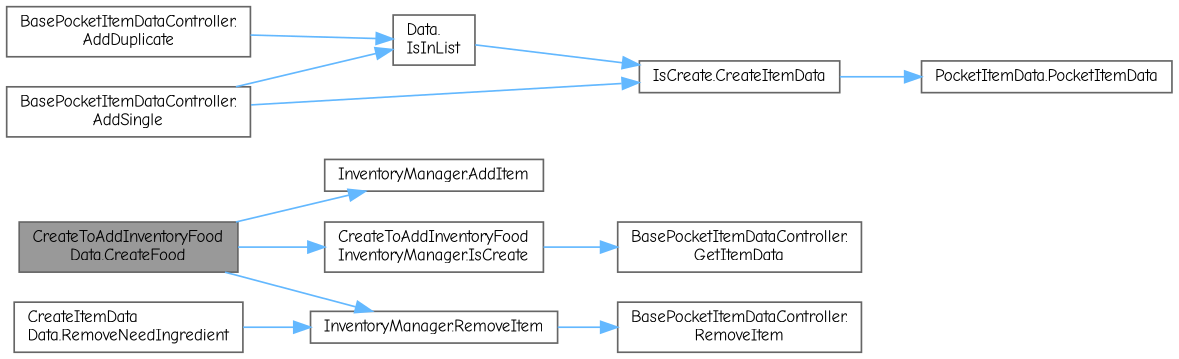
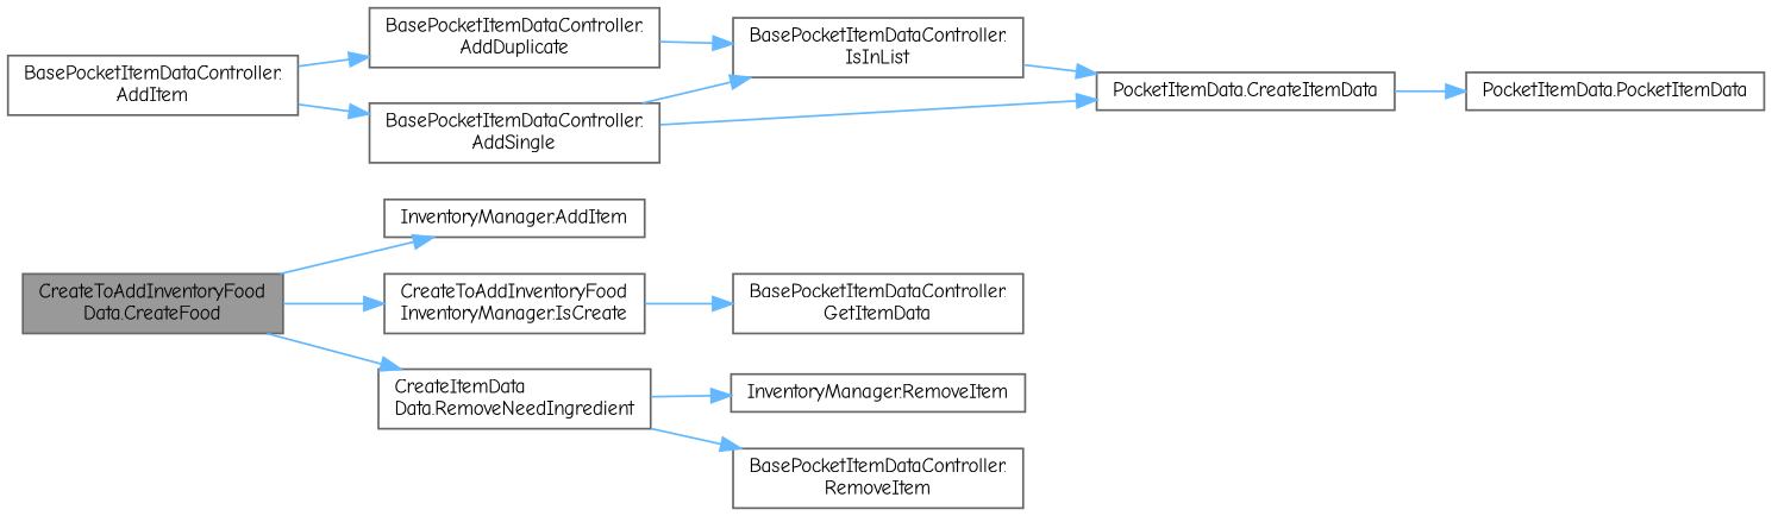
  digraph {
    fontname="Comic Neue"
    rankdir=LR
    node [color=grey40 fillcolor=white fontname="Comic Neue" fontsize=10 shape=box style=filled]
    edge [color=steelblue1 fontname="Comic Neue" fontsize=10 labelfontname=Helvetica labelfontsize=10 style=solid]
    n1 [color=gray40 fillcolor=grey60 fontcolor=black height=0.2 label="CreateToAddInventoryFood\lData.CreateFood" width=0.4]
    n2 [height=0.2 label="InventoryManager.AddItem" width=0.4]
    n3 [height=0.2 label="CreateToAddInventoryFood\lInventoryManager.IsCreate" width=0.4]
    n4 [height=0.2 label="CreateItemData\lData.RemoveNeedIngredient" width=0.4]
    n5 [height=0.2 label="BasePocketItemDataController.\lGetItemData" width=0.4]
    n6 [height=0.2 label="InventoryManager.RemoveItem" width=0.4]
+   n7 [height=0.2 label="BasePocketItemDataController.\lAddItem" width=0.4]
    n8 [height=0.2 label="BasePocketItemDataController.\lAddDuplicate" width=0.4]
    n9 [height=0.2 label="BasePocketItemDataController.\lAddSingle" width=0.4]
-   n10 [height=0.2 label="Data.\lIsInList" width=0.4]
-   n11 [height=0.2 label="IsCreate.CreateItemData" width=0.4]
+   n10 [height=0.2 label="BasePocketItemDataController.\lIsInList" width=0.4]
+   n11 [height=0.2 label="PocketItemData.CreateItemData" width=0.4]
    n12 [height=0.2 label="PocketItemData.PocketItemData" width=0.4]
    n13 [height=0.2 label="BasePocketItemDataController.\lRemoveItem" width=0.4]
    n1 -> n2
    n1 -> n3
-   n1 -> n6
+   n1 -> n4
    n3 -> n5
    n4 -> n6
-   n6 -> n13
+   n4 -> n13
+   n7 -> n8
+   n7 -> n9
    n8 -> n10
    n9 -> n10
    n9 -> n11
    n10 -> n11
    n11 -> n12
  }
